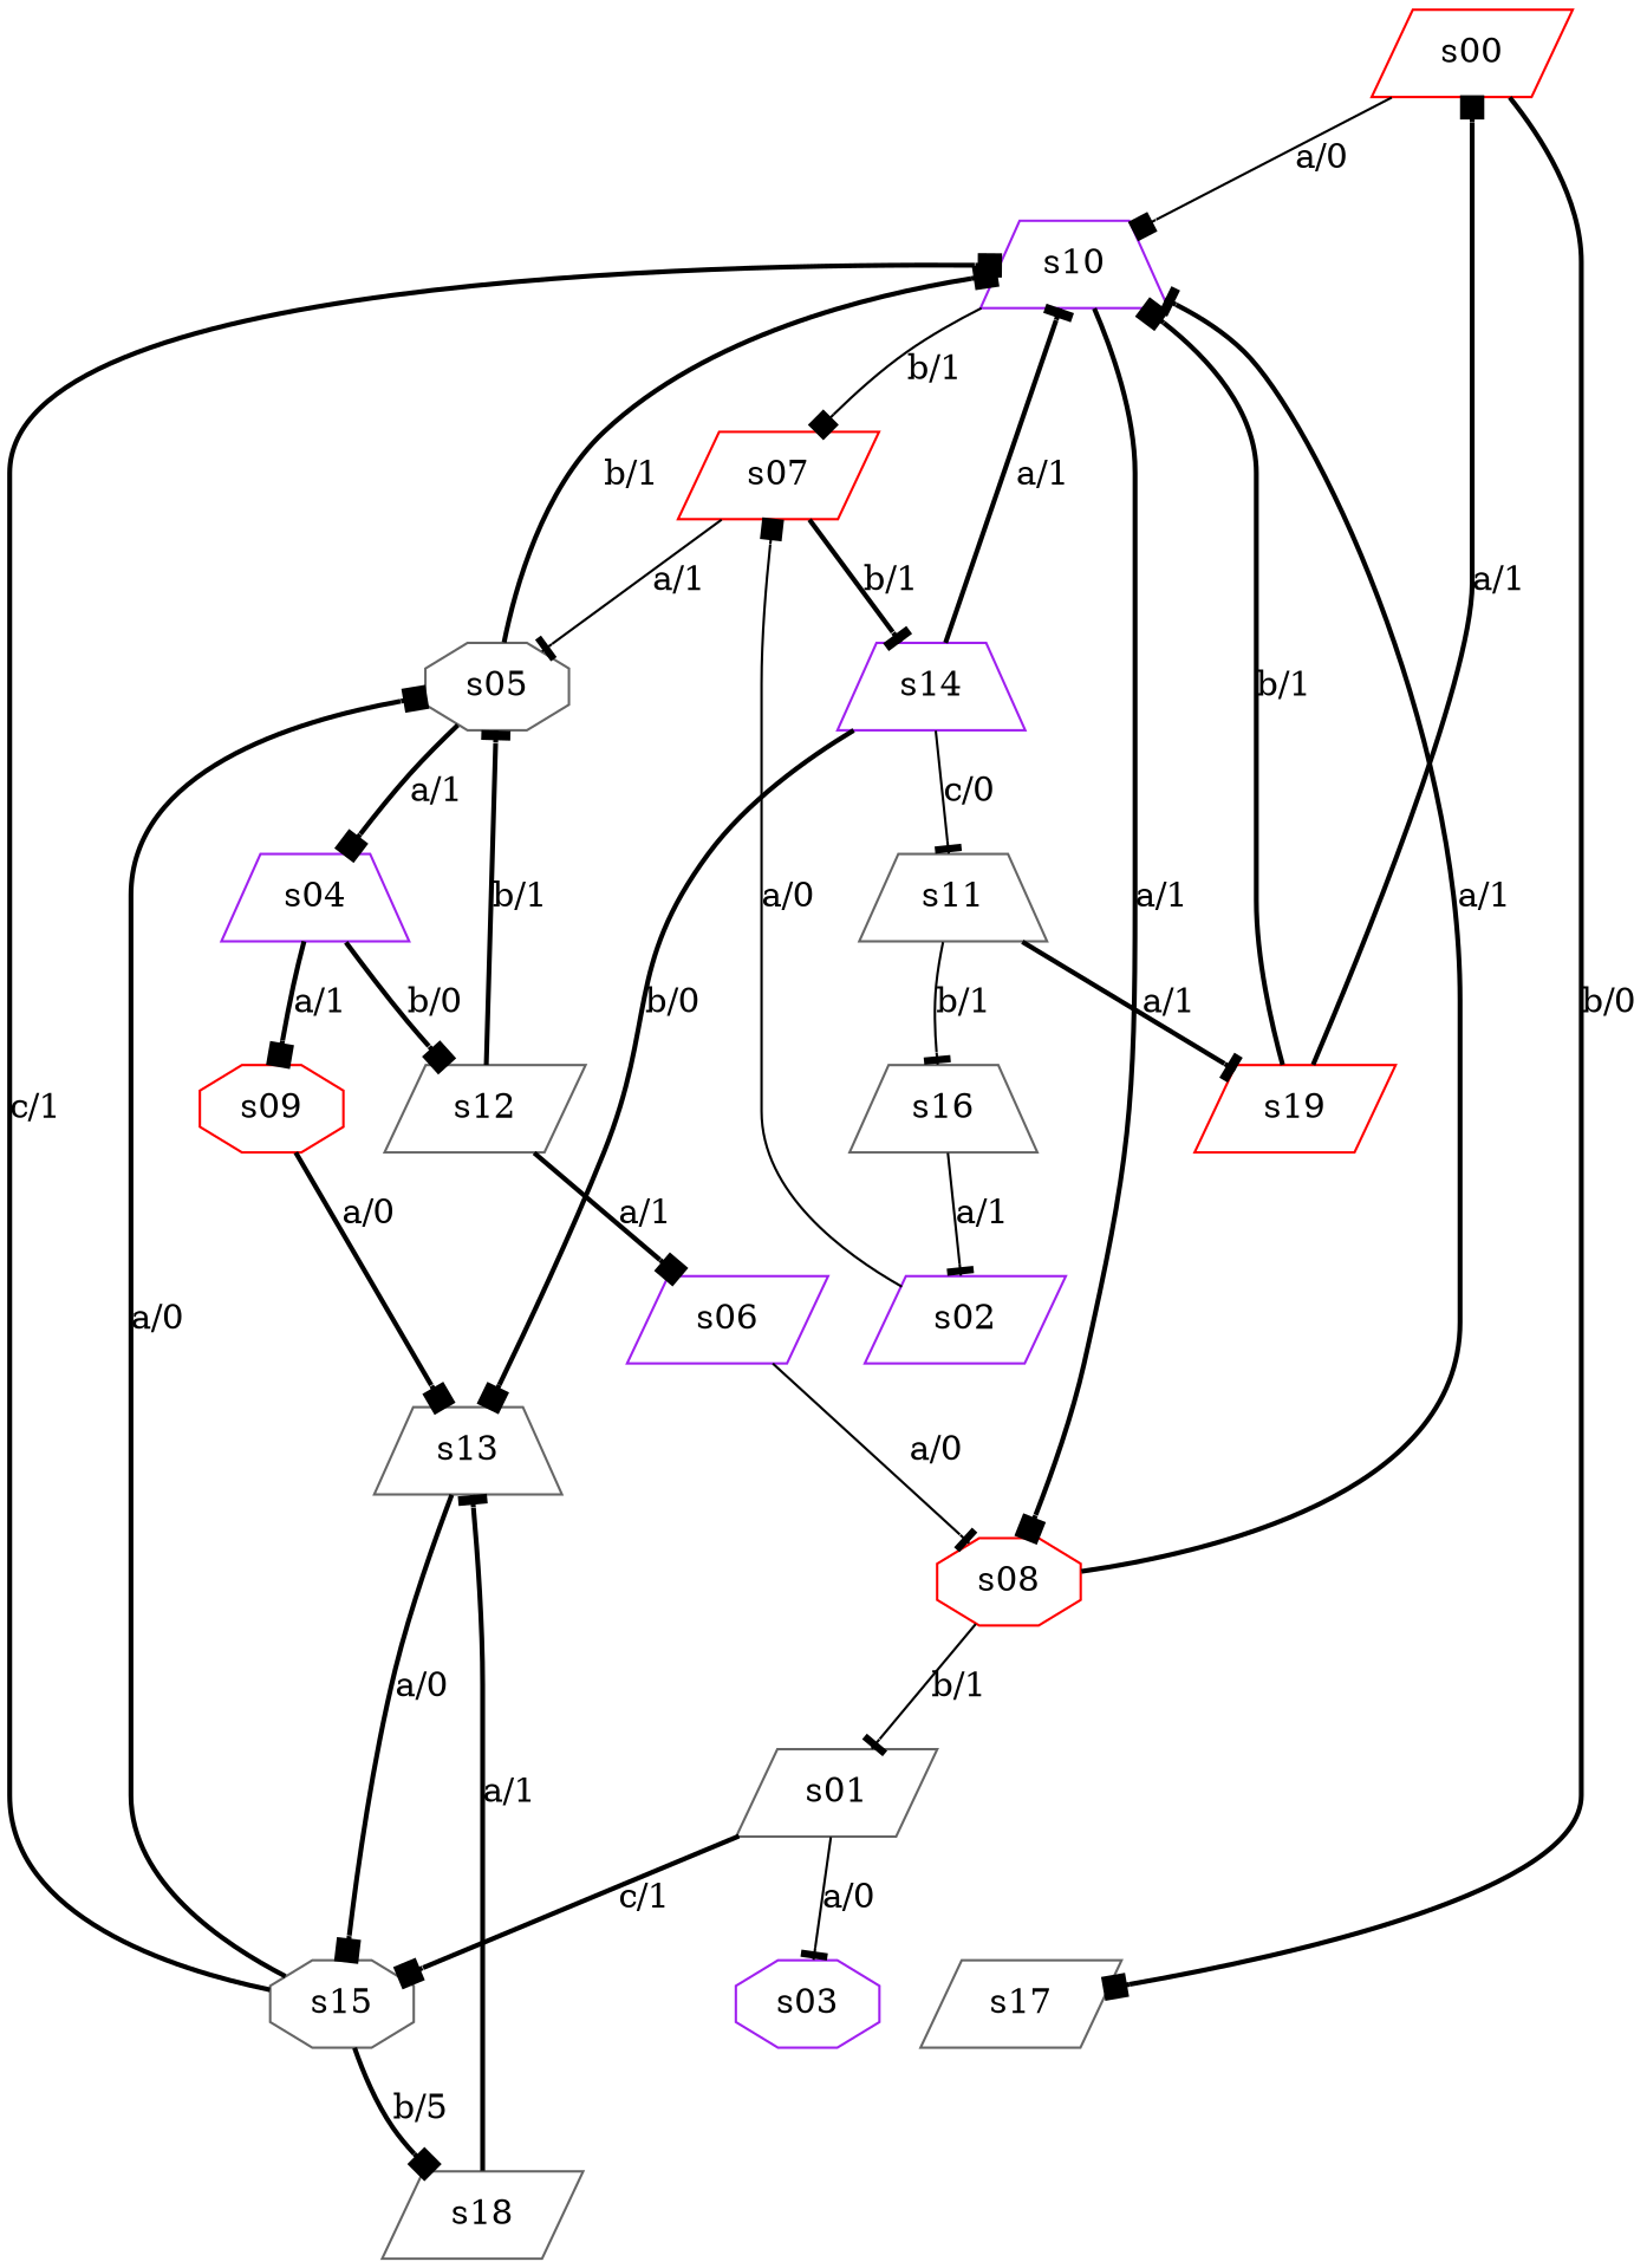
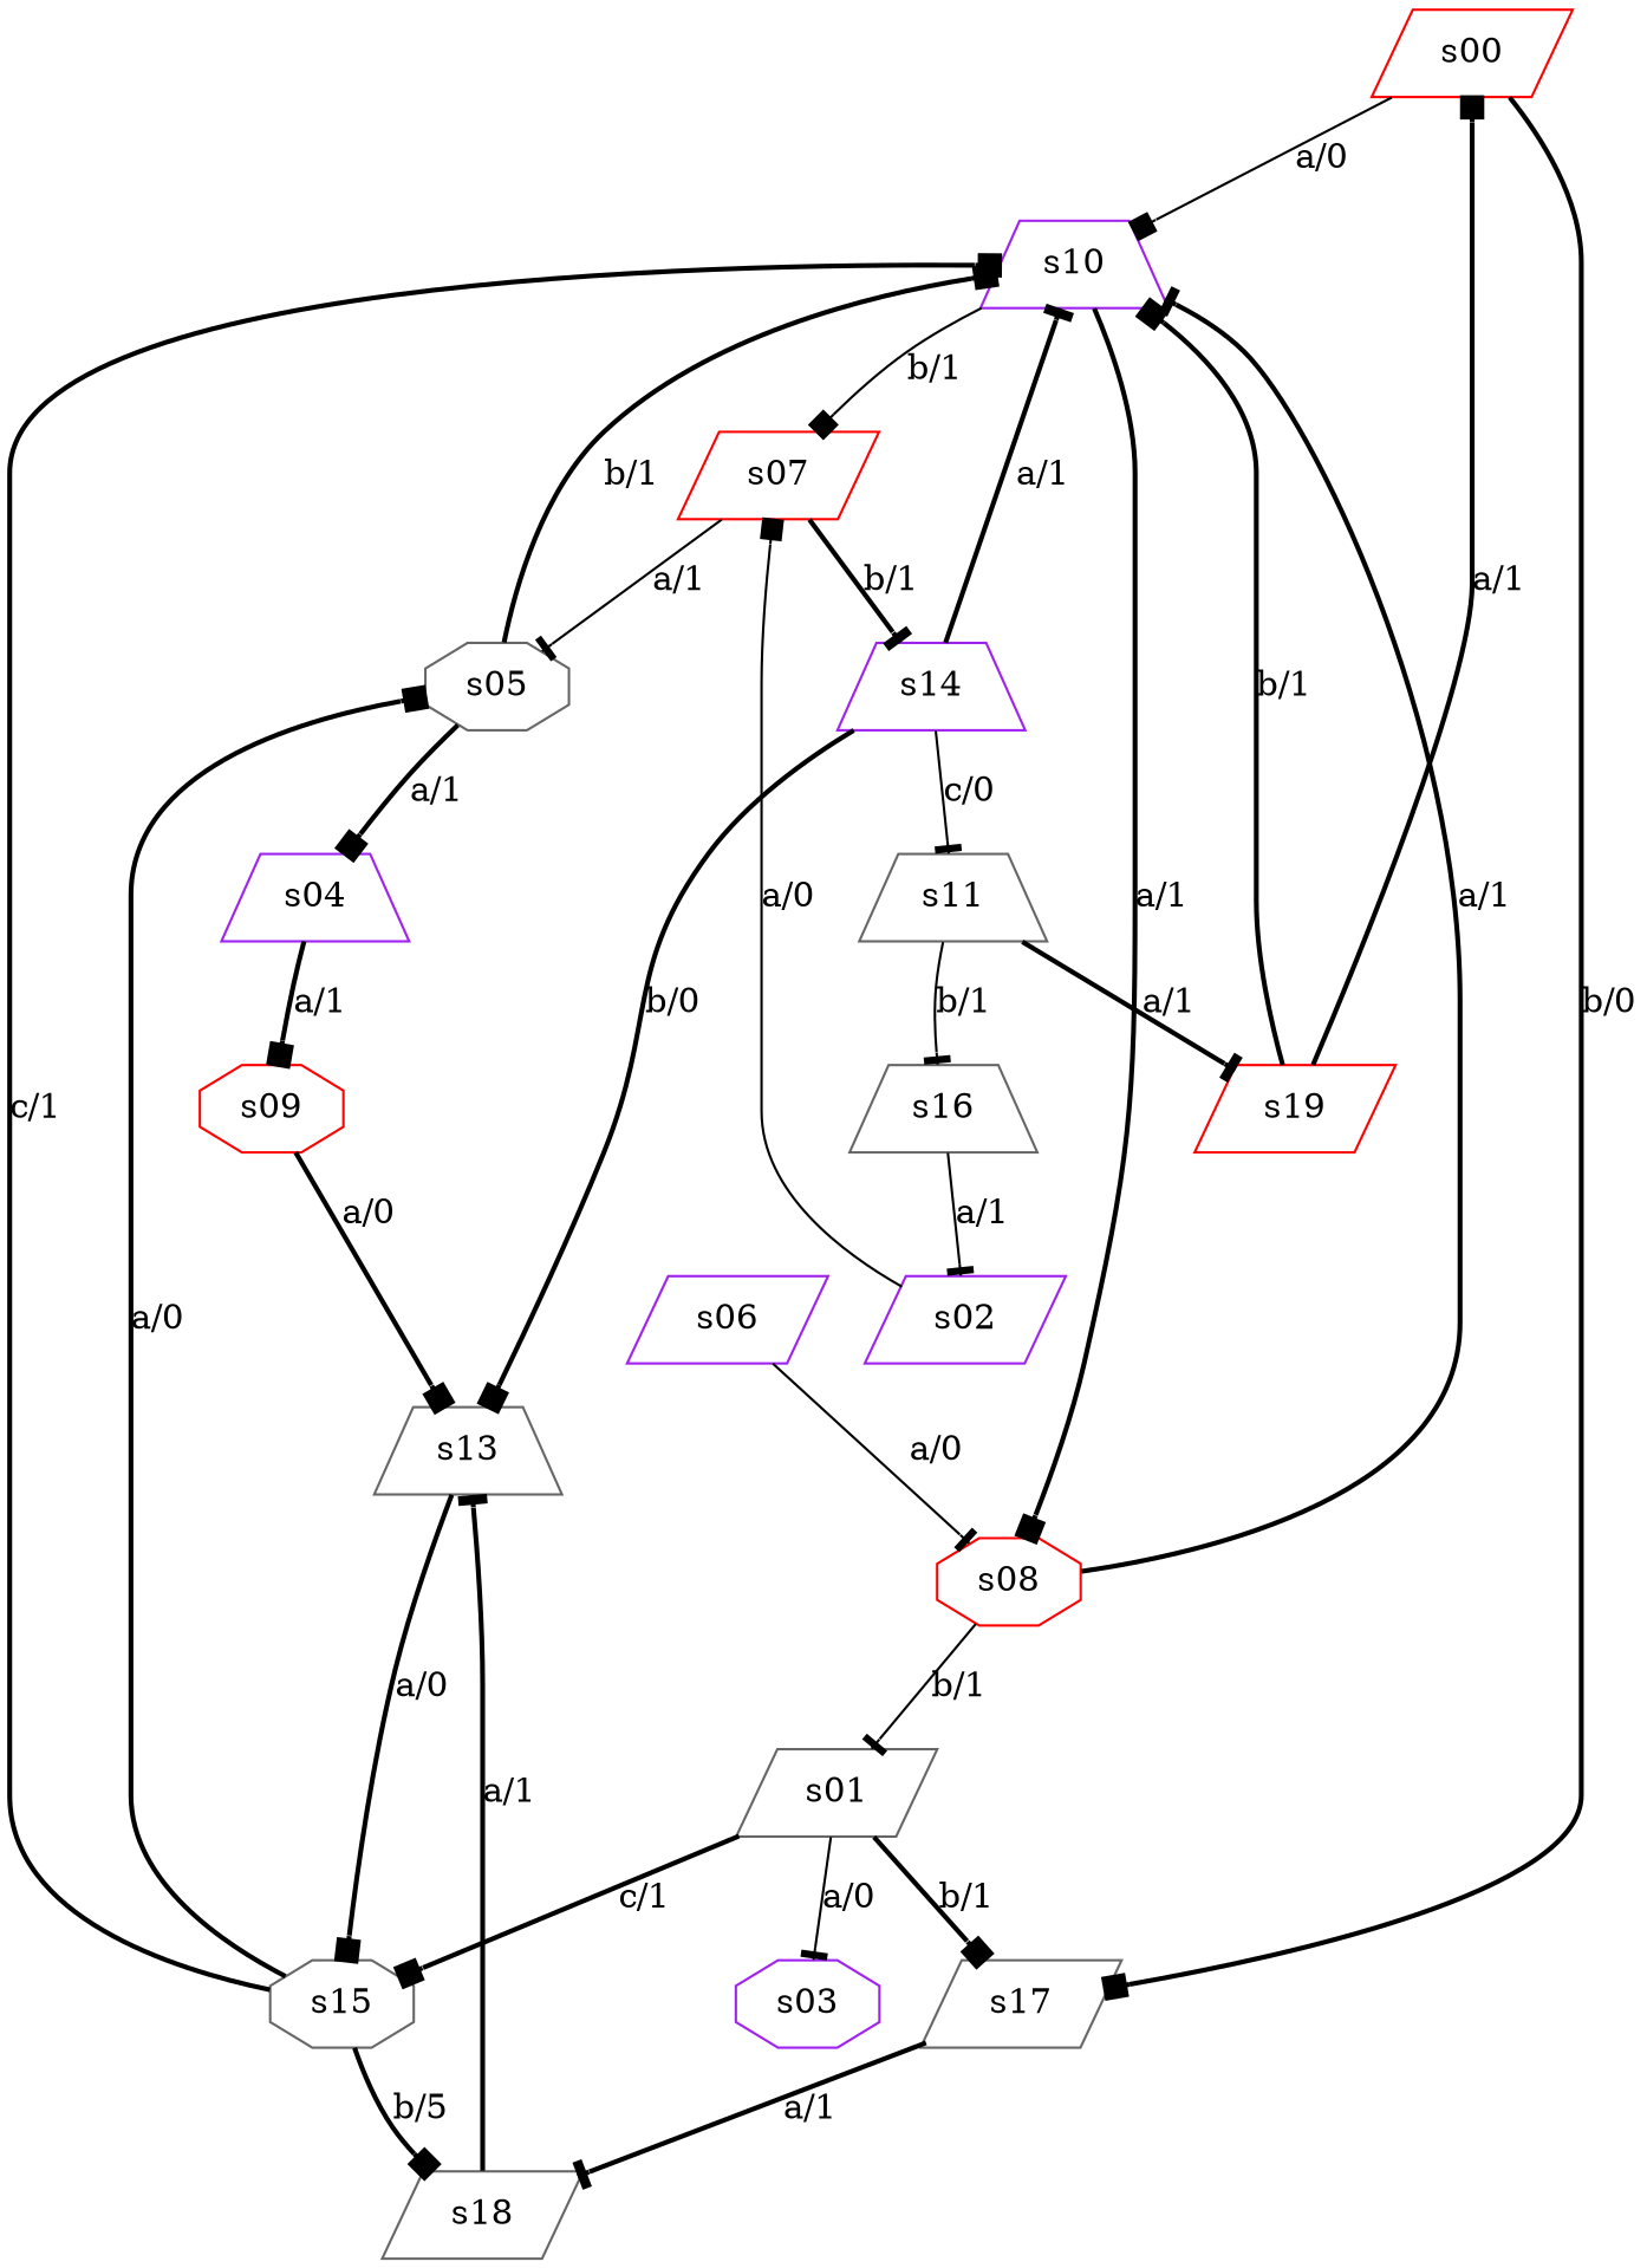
  digraph {
    node [color=gray40 shape=parallelogram]
    edge [arrowhead=box style=bold]
    s00 [color=red]
    s10 [color=purple shape=trapezium]
    s17
    s07 [color=red]
    s08 [color=red shape=octagon]
    s18
    s05 [shape=octagon]
    s14 [color=purple shape=trapezium]
    s01
    s13 [shape=trapezium]
    s03 [color=purple shape=octagon]
    s15 [shape=octagon]
    s04 [color=purple shape=trapezium]
    s02 [color=purple]
    s11 [shape=trapezium]
    s09 [color=red shape=octagon]
-   s12
    s06 [color=purple]
    s19 [color=red]
    s16 [shape=trapezium]
    s00 -> s10 [label="a/0" style=solid]
    s00 -> s17 [label="b/0"]
    s10 -> s07 [label="b/1" style=solid]
    s10 -> s08 [label="a/1"]
+   s17 -> s18 [arrowhead=tee label="a/1"]
    s07 -> s05 [arrowhead=tee label="a/1" style=solid]
    s07 -> s14 [arrowhead=tee label="b/1"]
    s08 -> s10 [arrowhead=tee label="a/1"]
    s08 -> s01 [arrowhead=tee label="b/1" style=solid]
    s18 -> s13 [arrowhead=tee label="a/1"]
    s05 -> s10 [label="b/1"]
    s05 -> s04 [label="a/1"]
    s14 -> s10 [arrowhead=tee label="a/1"]
    s14 -> s13 [label="b/0"]
    s14 -> s11 [arrowhead=tee label="c/0" style=solid]
+   s01 -> s17 [label="b/1"]
    s01 -> s03 [arrowhead=tee label="a/0" style=solid]
    s01 -> s15 [label="c/1"]
    s13 -> s15 [label="a/0"]
    s15 -> s10 [label="c/1"]
    s15 -> s18 [label="b/5"]
    s15 -> s05 [label="a/0"]
    s04 -> s09 [label="a/1"]
-   s04 -> s12 [label="b/0"]
    s02 -> s07 [label="a/0" style=solid]
    s11 -> s19 [arrowhead=tee label="a/1"]
    s11 -> s16 [arrowhead=tee label="b/1" style=solid]
    s09 -> s13 [label="a/0"]
-   s12 -> s05 [arrowhead=tee label="b/1"]
-   s12 -> s06 [label="a/1"]
    s06 -> s08 [arrowhead=tee label="a/0" style=solid]
    s19 -> s00 [label="a/1"]
    s19 -> s10 [label="b/1"]
    s16 -> s02 [arrowhead=tee label="a/1" style=solid]
  }
